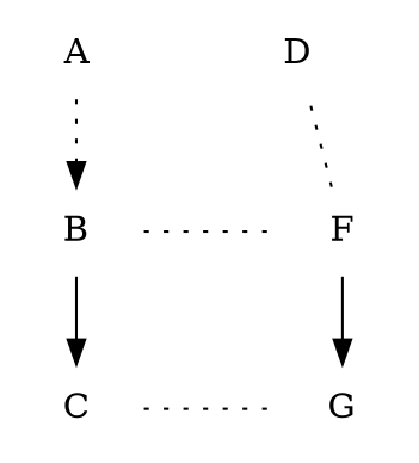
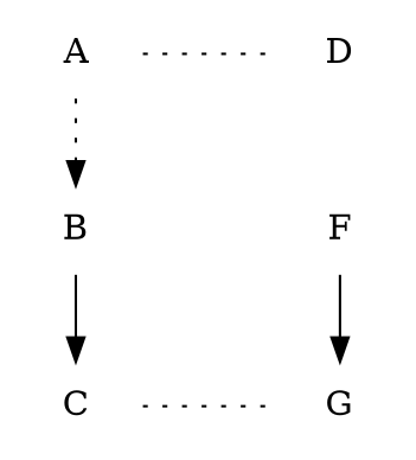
  digraph {
    node [shape=plaintext]
    edge [style=dotted]
    A
    D
    B
    F
    C
    G
    subgraph sub_1 {
      rank=same
      A
      D
    }
    subgraph sub_2 {
      rank=same
      B
      F
    }
    subgraph sub_3 {
      rank=same
      C
      G
    }
    subgraph sub_4 {
      rankdir=TB
      A
      B
      C
    }
    subgraph sub_5 {
      rankdir=TB
      D
      F
      G
    }
-   F -> D [arrowhead=none constraint=false minlen=3]
+   A -> D [arrowhead=none constraint=false minlen=3]
    A -> B
-   B -> F [arrowhead=none constraint=false minlen=3]
    B -> C [style=""]
    F -> G [style=""]
    C -> G [arrowhead=none constraint=false minlen=3]
  }
